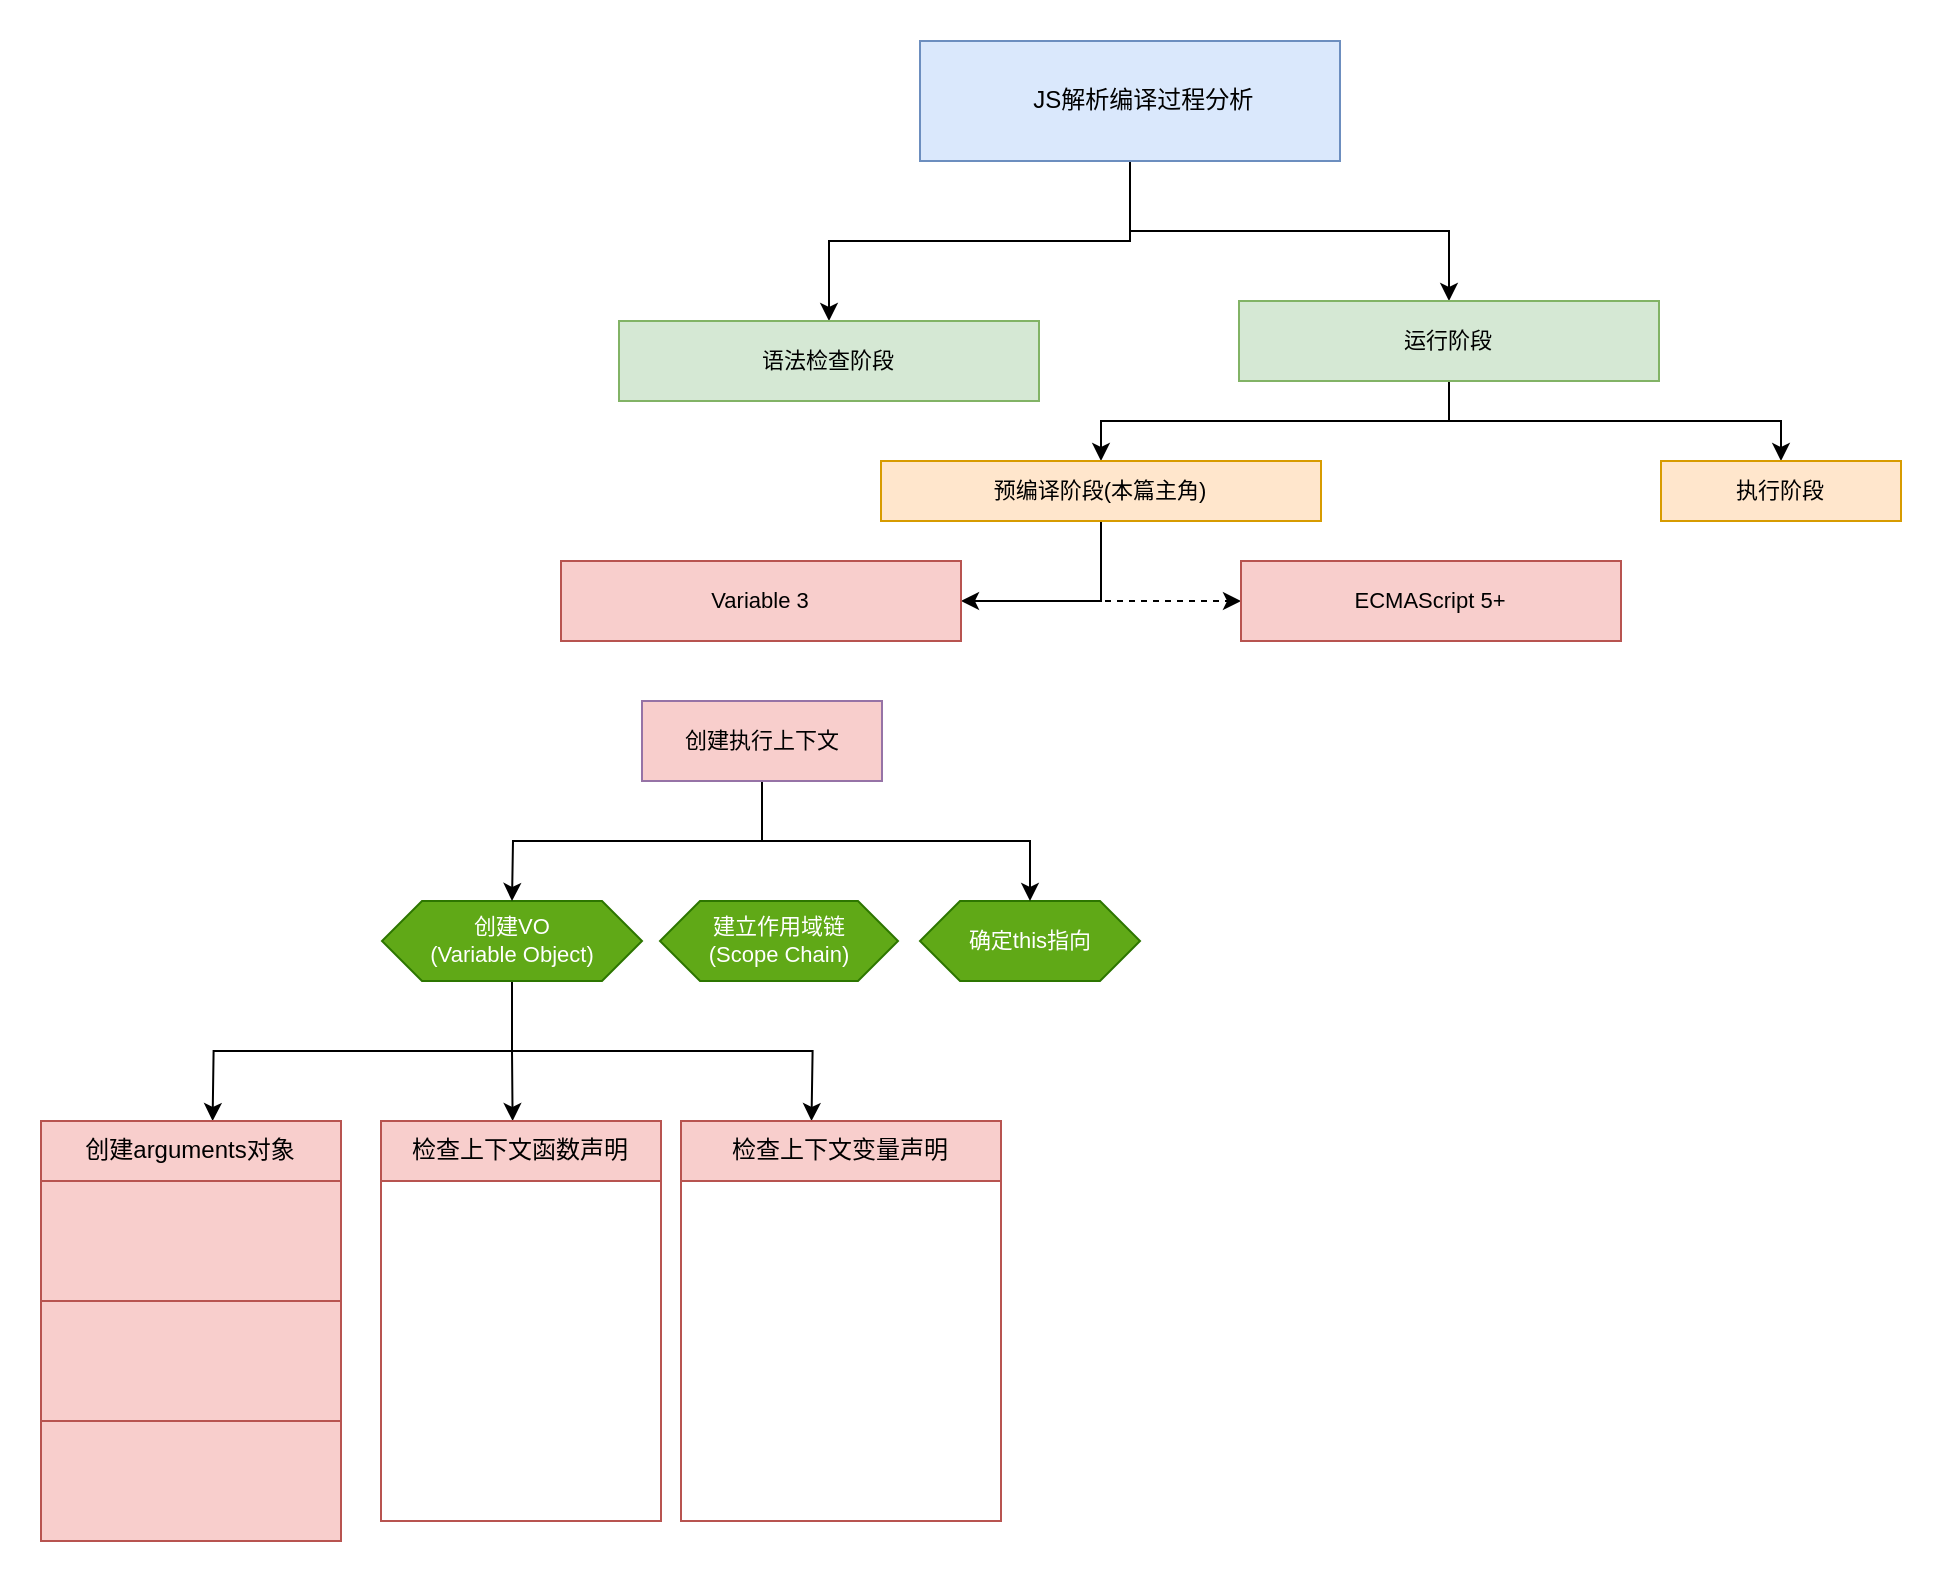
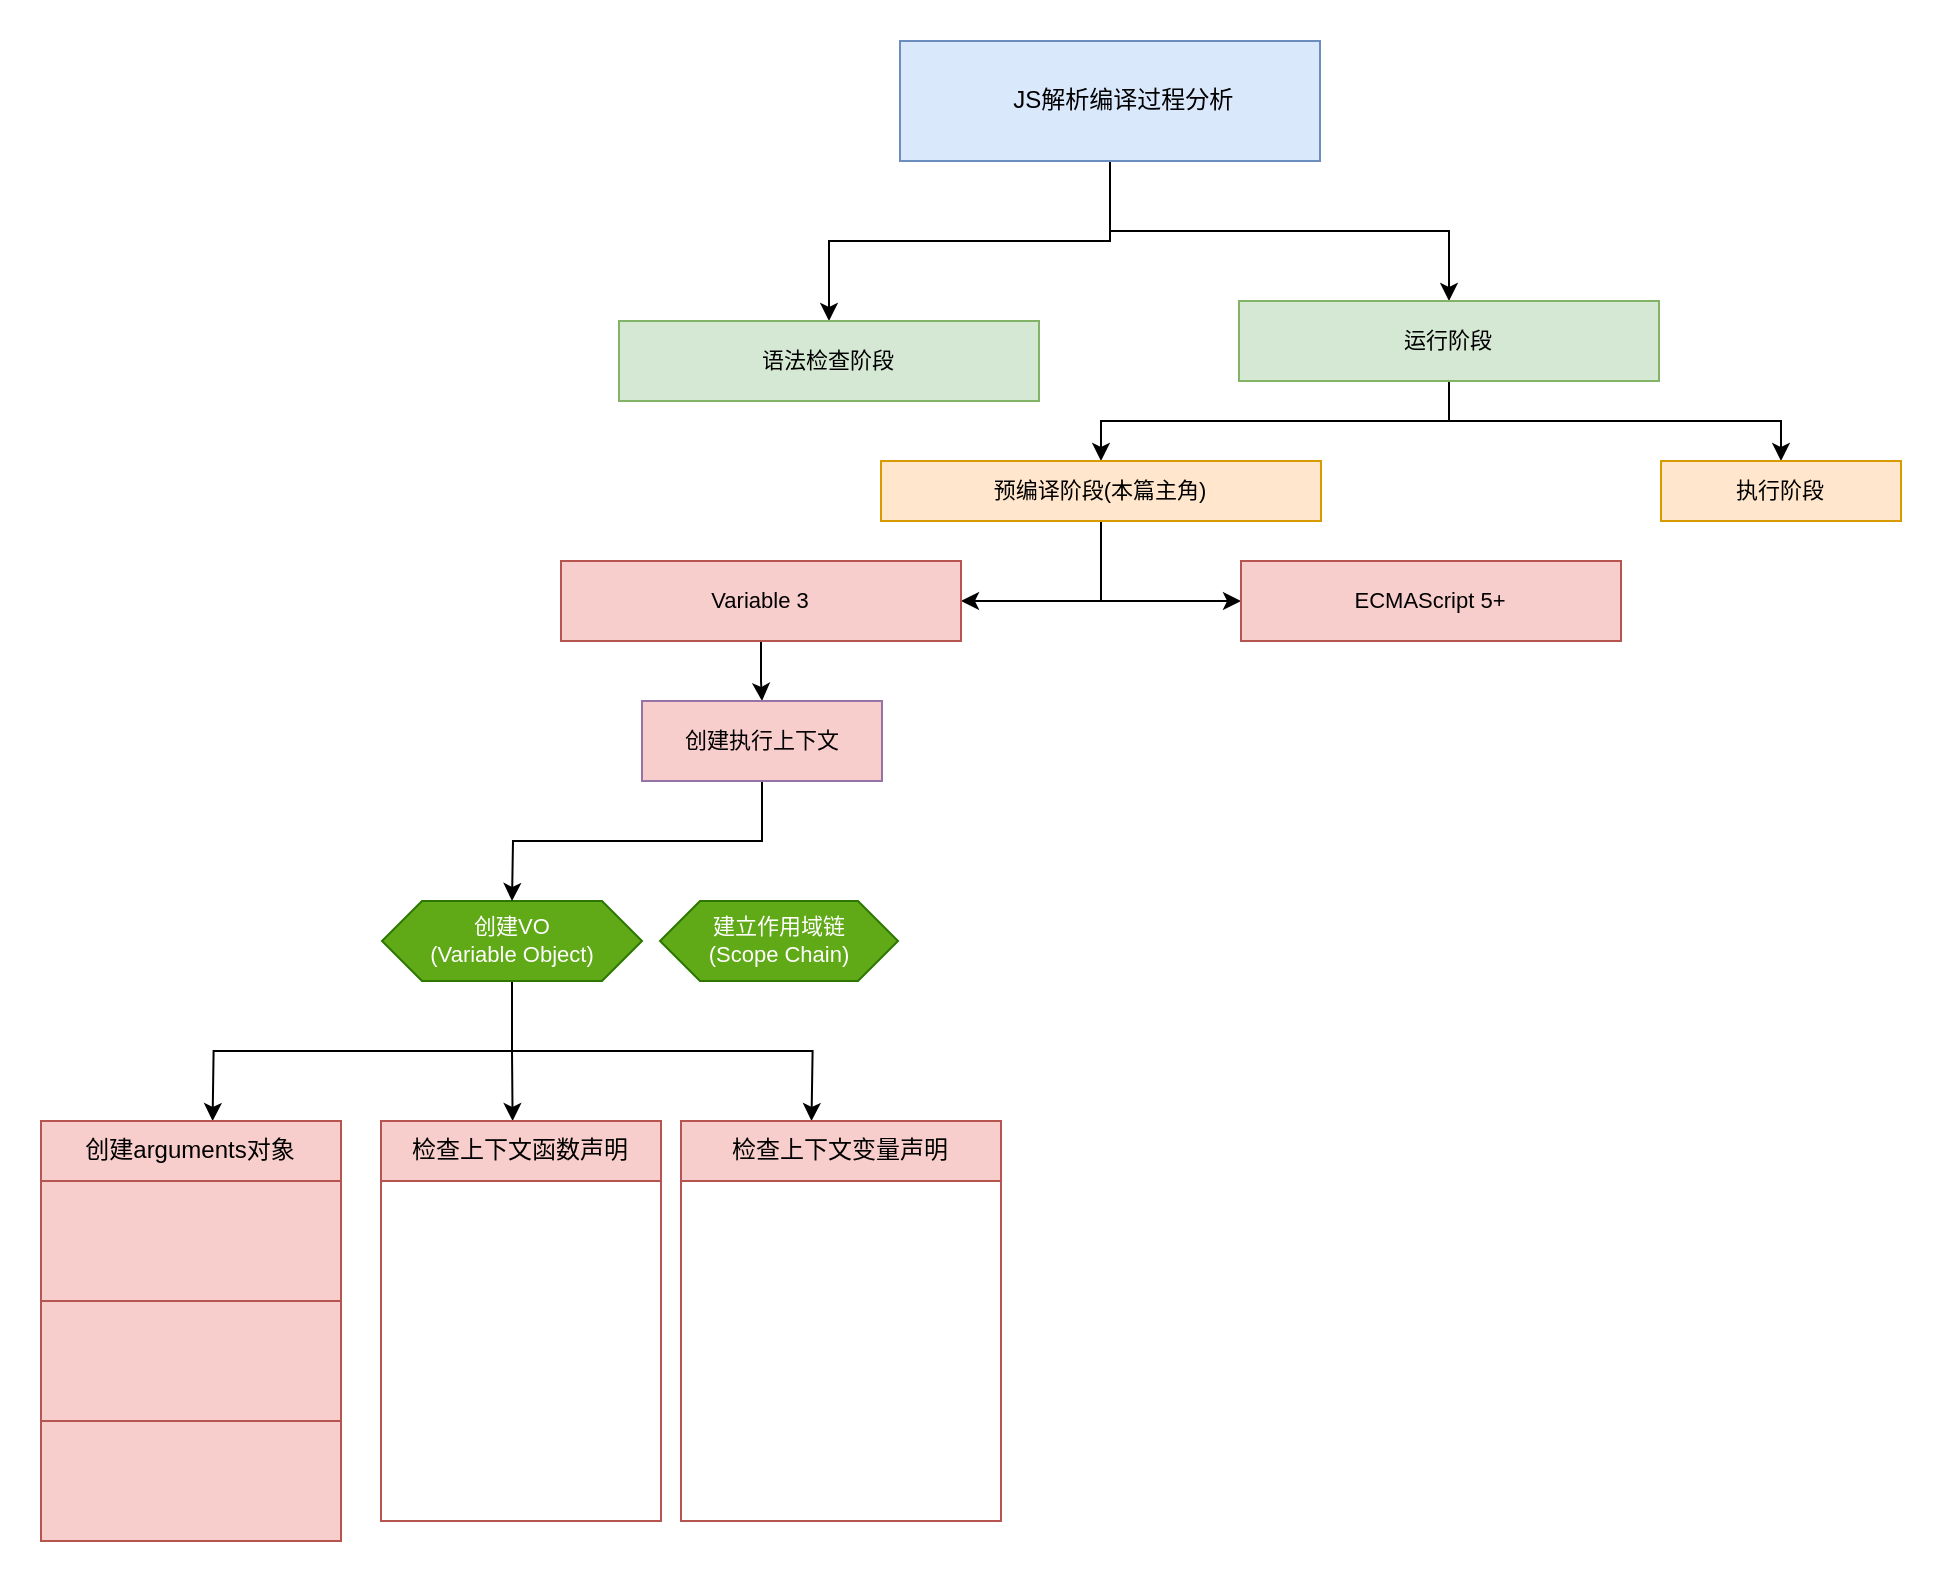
  <mxCell id="0" />
  <mxCell id="1" parent="0" />
  <mxCell id="2" style="edgeStyle=orthogonalEdgeStyle;rounded=0;orthogonalLoop=1;jettySize=auto;html=1;exitX=0.5;exitY=1;exitDx=0;exitDy=0;entryX=0.5;entryY=0;entryDx=0;entryDy=0;fontFamily=Helvetica;fontSize=12;fontColor=default;" edge="1" parent="1" source="4" target="5"><mxGeometry relative="1" as="geometry" /></mxCell>
  <mxCell id="3" style="edgeStyle=orthogonalEdgeStyle;rounded=0;orthogonalLoop=1;jettySize=auto;html=1;exitX=0.5;exitY=1;exitDx=0;exitDy=0;entryX=0.5;entryY=0;entryDx=0;entryDy=0;fontFamily=Helvetica;fontSize=12;fontColor=default;" edge="1" parent="1" source="4" target="8"><mxGeometry relative="1" as="geometry" /></mxCell>
- <mxCell id="4" value="&amp;nbsp; &amp;nbsp; JS解析编译过程分析" style="whiteSpace=wrap;html=1;fillColor=#dae8fc;strokeColor=#6c8ebf;" vertex="1" parent="1"><mxGeometry x="459.5" y="20" width="210" height="60" as="geometry" /></mxCell>
+ <mxCell id="4" value="&amp;nbsp; &amp;nbsp; JS解析编译过程分析" style="whiteSpace=wrap;html=1;fillColor=#dae8fc;strokeColor=#6c8ebf;" vertex="1" parent="1"><mxGeometry x="449.5" y="20" width="210" height="60" as="geometry" /></mxCell>
  <mxCell id="5" value="语法检查阶段" style="whiteSpace=wrap;html=1;fillColor=#d5e8d4;strokeColor=#82b366;fontSize=11;" vertex="1" parent="1"><mxGeometry x="309" y="160" width="210" height="40" as="geometry" /></mxCell>
  <mxCell id="6" value="" style="edgeStyle=orthogonalEdgeStyle;rounded=0;orthogonalLoop=1;jettySize=auto;html=1;fontSize=11;" edge="1" parent="1" source="8" target="11"><mxGeometry relative="1" as="geometry" /></mxCell>
  <mxCell id="7" style="edgeStyle=orthogonalEdgeStyle;rounded=0;orthogonalLoop=1;jettySize=auto;html=1;exitX=0.5;exitY=1;exitDx=0;exitDy=0;entryX=0.5;entryY=0;entryDx=0;entryDy=0;fontFamily=Helvetica;fontSize=12;fontColor=default;" edge="1" parent="1" source="8" target="12"><mxGeometry relative="1" as="geometry" /></mxCell>
  <mxCell id="8" value="运行阶段" style="whiteSpace=wrap;html=1;fillColor=#d5e8d4;strokeColor=#82b366;fontSize=11;" vertex="1" parent="1"><mxGeometry x="619" y="150" width="210" height="40" as="geometry" /></mxCell>
  <mxCell id="9" style="edgeStyle=orthogonalEdgeStyle;rounded=0;orthogonalLoop=1;jettySize=auto;html=1;exitX=0.5;exitY=1;exitDx=0;exitDy=0;entryX=1;entryY=0.5;entryDx=0;entryDy=0;fontFamily=Helvetica;fontSize=12;fontColor=default;" edge="1" parent="1" source="11" target="19"><mxGeometry relative="1" as="geometry" /></mxCell>
- <mxCell id="10" style="edgeStyle=orthogonalEdgeStyle;rounded=0;orthogonalLoop=1;jettySize=auto;html=1;exitX=0.5;exitY=1;exitDx=0;exitDy=0;entryX=0;entryY=0.5;entryDx=0;entryDy=0;fontFamily=Helvetica;fontSize=12;fontColor=default;dashed=1;" edge="1" parent="1" source="11" target="13"><mxGeometry relative="1" as="geometry" /></mxCell>
+ <mxCell id="10" style="edgeStyle=orthogonalEdgeStyle;rounded=0;orthogonalLoop=1;jettySize=auto;html=1;exitX=0.5;exitY=1;exitDx=0;exitDy=0;entryX=0;entryY=0.5;entryDx=0;entryDy=0;fontFamily=Helvetica;fontSize=12;fontColor=default;" edge="1" parent="1" source="11" target="13"><mxGeometry relative="1" as="geometry" /></mxCell>
  <mxCell id="11" value="预编译阶段(本篇主角)" style="whiteSpace=wrap;html=1;fillColor=#ffe6cc;strokeColor=#d79b00;fontSize=11;" vertex="1" parent="1"><mxGeometry x="440" y="230" width="220" height="30" as="geometry" /></mxCell>
  <mxCell id="12" value="执行阶段" style="whiteSpace=wrap;html=1;fillColor=#ffe6cc;strokeColor=#d79b00;fontSize=11;" vertex="1" parent="1"><mxGeometry x="830" y="230" width="120" height="30" as="geometry" /></mxCell>
  <mxCell id="13" value="ECMAScript 5+" style="whiteSpace=wrap;html=1;fillColor=#f8cecc;strokeColor=#b85450;fontSize=11;" vertex="1" parent="1"><mxGeometry x="620" y="280" width="190" height="40" as="geometry" /></mxCell>
  <mxCell id="14" style="edgeStyle=orthogonalEdgeStyle;rounded=0;orthogonalLoop=1;jettySize=auto;html=1;exitX=0.5;exitY=1;exitDx=0;exitDy=0;fontFamily=Helvetica;fontSize=12;fontColor=default;" edge="1" parent="1" source="17"><mxGeometry relative="1" as="geometry"><mxPoint x="105.8" y="560" as="targetPoint" /></mxGeometry></mxCell>
  <mxCell id="15" style="edgeStyle=orthogonalEdgeStyle;rounded=0;orthogonalLoop=1;jettySize=auto;html=1;exitX=0.5;exitY=1;exitDx=0;exitDy=0;entryX=0.5;entryY=0;entryDx=0;entryDy=0;fontFamily=Helvetica;fontSize=12;fontColor=default;" edge="1" parent="1" source="17"><mxGeometry relative="1" as="geometry"><mxPoint x="405.25" y="560" as="targetPoint" /></mxGeometry></mxCell>
  <mxCell id="16" style="edgeStyle=orthogonalEdgeStyle;rounded=0;orthogonalLoop=1;jettySize=auto;html=1;exitX=0.5;exitY=1;exitDx=0;exitDy=0;fontFamily=Helvetica;fontSize=12;fontColor=default;" edge="1" parent="1" source="17"><mxGeometry relative="1" as="geometry"><mxPoint x="255.8" y="560" as="targetPoint" /></mxGeometry></mxCell>
  <mxCell id="17" value="创建VO&lt;br style=&quot;font-size: 11px;&quot;&gt;(Variable Object)" style="shape=hexagon;perimeter=hexagonPerimeter2;whiteSpace=wrap;html=1;fixedSize=1;fillColor=#60a917;strokeColor=#2D7600;fontColor=#ffffff;fontSize=11;" vertex="1" parent="1"><mxGeometry x="190.5" y="450" width="130" height="40" as="geometry" /></mxCell>
+ <mxCell id="18" value="" style="edgeStyle=orthogonalEdgeStyle;rounded=0;orthogonalLoop=1;jettySize=auto;html=1;fontFamily=Helvetica;fontSize=11;fontColor=default;" edge="1" parent="1" source="19" target="24"><mxGeometry relative="1" as="geometry" /></mxCell>
  <mxCell id="19" value="Variable 3" style="whiteSpace=wrap;html=1;fillColor=#f8cecc;strokeColor=#b85450;fontSize=11;" vertex="1" parent="1"><mxGeometry x="280" y="280" width="200" height="40" as="geometry" /></mxCell>
  <mxCell id="20" value="建立作用域链&lt;br&gt;(Scope Chain)" style="shape=hexagon;perimeter=hexagonPerimeter2;whiteSpace=wrap;html=1;fixedSize=1;fillColor=#60a917;strokeColor=#2D7600;fontColor=#ffffff;fontSize=11;" vertex="1" parent="1"><mxGeometry x="329.5" y="450" width="119" height="40" as="geometry" /></mxCell>
- <mxCell id="21" value="确定this指向" style="shape=hexagon;perimeter=hexagonPerimeter2;whiteSpace=wrap;html=1;fixedSize=1;fillColor=#60a917;strokeColor=#2D7600;fontColor=#ffffff;fontSize=11;" vertex="1" parent="1"><mxGeometry x="459.5" y="450" width="110" height="40" as="geometry" /></mxCell>
  <mxCell id="22" style="edgeStyle=orthogonalEdgeStyle;rounded=0;orthogonalLoop=1;jettySize=auto;html=1;exitX=0.5;exitY=1;exitDx=0;exitDy=0;entryX=0.5;entryY=0;entryDx=0;entryDy=0;fontFamily=Helvetica;fontSize=11;fontColor=default;" edge="1" parent="1" source="24"><mxGeometry relative="1" as="geometry"><mxPoint x="255.5" y="450" as="targetPoint" /></mxGeometry></mxCell>
- <mxCell id="23" style="edgeStyle=orthogonalEdgeStyle;rounded=0;orthogonalLoop=1;jettySize=auto;html=1;exitX=0.5;exitY=1;exitDx=0;exitDy=0;fontFamily=Helvetica;fontSize=11;fontColor=default;" edge="1" parent="1" source="24" target="21"><mxGeometry relative="1" as="geometry" /></mxCell>
  <mxCell id="24" value="创建执行上下文" style="whiteSpace=wrap;html=1;fillColor=#f8cecc;strokeColor=#9673a6;fontSize=11;" vertex="1" parent="1"><mxGeometry x="320.5" y="350" width="120" height="40" as="geometry" /></mxCell>
  <mxCell id="25" value="创建arguments对象" style="swimlane;fontStyle=0;childLayout=stackLayout;horizontal=1;startSize=30;horizontalStack=0;resizeParent=1;resizeParentMax=0;resizeLast=0;collapsible=1;marginBottom=0;whiteSpace=wrap;html=1;strokeColor=#b85450;align=center;verticalAlign=middle;fontFamily=Helvetica;fontSize=12;fontColor=default;fillColor=#f8cecc;movable=1;resizable=1;rotatable=1;deletable=1;editable=1;locked=0;connectable=1;" vertex="1" parent="1"><mxGeometry x="20" y="560" width="150" height="90" as="geometry"><mxRectangle x="220" y="570" width="150" height="30" as="alternateBounds" /></mxGeometry></mxCell>
  <mxCell id="26" value="" style="whiteSpace=wrap;html=1;strokeColor=#b85450;align=center;verticalAlign=middle;fontFamily=Helvetica;fontSize=12;fontColor=default;fillColor=#f8cecc;" vertex="1" parent="25"><mxGeometry y="30" width="150" height="60" as="geometry" /></mxCell>
  <mxCell id="27" value="检查上下文函数声明" style="swimlane;fontStyle=0;childLayout=stackLayout;horizontal=1;startSize=30;horizontalStack=0;resizeParent=1;resizeParentMax=0;resizeLast=0;collapsible=1;marginBottom=0;whiteSpace=wrap;html=1;strokeColor=#b85450;align=center;verticalAlign=middle;fontFamily=Helvetica;fontSize=12;fontColor=default;fillColor=#f8cecc;" vertex="1" parent="1"><mxGeometry x="190" y="560" width="140" height="200" as="geometry" /></mxCell>
  <mxCell id="28" value="检查上下文变量声明" style="swimlane;fontStyle=0;childLayout=stackLayout;horizontal=1;startSize=30;horizontalStack=0;resizeParent=1;resizeParentMax=0;resizeLast=0;collapsible=1;marginBottom=0;whiteSpace=wrap;html=1;strokeColor=#b85450;align=center;verticalAlign=middle;fontFamily=Helvetica;fontSize=12;fontColor=default;fillColor=#f8cecc;" vertex="1" parent="1"><mxGeometry x="340" y="560" width="160" height="200" as="geometry" /></mxCell>
  <mxCell id="29" value="" style="whiteSpace=wrap;html=1;strokeColor=#b85450;align=center;verticalAlign=middle;fontFamily=Helvetica;fontSize=12;fontColor=default;fillColor=#f8cecc;" vertex="1" parent="1"><mxGeometry x="20" y="650" width="150" height="60" as="geometry" /></mxCell>
  <mxCell id="30" value="" style="whiteSpace=wrap;html=1;strokeColor=#b85450;align=center;verticalAlign=middle;fontFamily=Helvetica;fontSize=12;fontColor=default;fillColor=#f8cecc;" vertex="1" parent="1"><mxGeometry x="20" y="710" width="150" height="60" as="geometry" /></mxCell>
